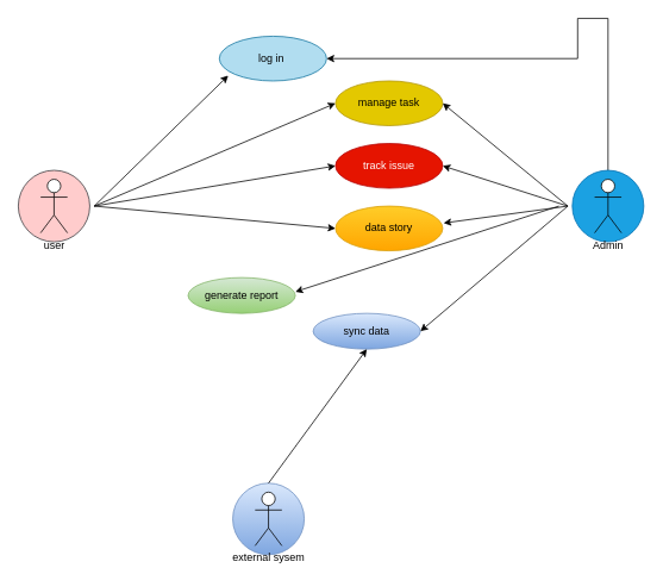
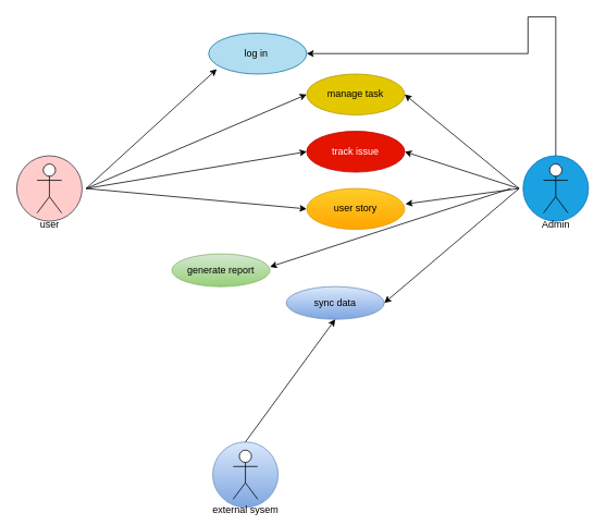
  <mxCell id="0" />
  <mxCell id="1" parent="0" />
  <mxCell id="2" value="" style="ellipse;whiteSpace=wrap;html=1;aspect=fixed;fillColor=#dae8fc;strokeColor=#6c8ebf;gradientColor=#7ea6e0;" vertex="1" parent="1"><mxGeometry x="260" y="540" width="80" height="80" as="geometry" /></mxCell>
  <mxCell id="3" style="edgeStyle=orthogonalEdgeStyle;rounded=0;orthogonalLoop=1;jettySize=auto;html=1;" edge="1" parent="1" source="4" target="7"><mxGeometry relative="1" as="geometry"><mxPoint x="645" y="-30" as="targetPoint" /><Array as="points"><mxPoint x="680" y="20" /><mxPoint x="646" y="20" /><mxPoint x="646" y="65" /></Array></mxGeometry></mxCell>
  <mxCell id="4" value="" style="ellipse;whiteSpace=wrap;html=1;aspect=fixed;fillColor=#1ba1e2;fontColor=#ffffff;strokeColor=#006EAF;" vertex="1" parent="1"><mxGeometry x="640" y="190" width="80" height="80" as="geometry" /></mxCell>
  <mxCell id="5" value="" style="ellipse;whiteSpace=wrap;html=1;aspect=fixed;fillColor=#ffcccc;strokeColor=#36393d;" vertex="1" parent="1"><mxGeometry x="20" y="190" width="80" height="80" as="geometry" /></mxCell>
  <mxCell id="6" value="user&lt;div&gt;&lt;br&gt;&lt;/div&gt;" style="shape=umlActor;verticalLabelPosition=bottom;verticalAlign=top;html=1;outlineConnect=0;" vertex="1" parent="1"><mxGeometry x="45" y="200" width="30" height="60" as="geometry" /></mxCell>
- <mxCell id="7" value="log in&amp;nbsp;" style="ellipse;whiteSpace=wrap;html=1;fillColor=#b1ddf0;strokeColor=#10739e;" vertex="1" parent="1"><mxGeometry x="245" y="40" width="120" height="50" as="geometry" /></mxCell>
+ <mxCell id="7" value="log in&amp;nbsp;" style="ellipse;whiteSpace=wrap;html=1;fillColor=#b1ddf0;strokeColor=#10739e;" vertex="1" parent="1"><mxGeometry x="255" y="40" width="120" height="50" as="geometry" /></mxCell>
  <mxCell id="8" value="Admin" style="shape=umlActor;verticalLabelPosition=bottom;verticalAlign=top;html=1;outlineConnect=0;" vertex="1" parent="1"><mxGeometry x="665" y="200" width="30" height="60" as="geometry" /></mxCell>
  <mxCell id="9" value="external sysem" style="shape=umlActor;verticalLabelPosition=bottom;verticalAlign=top;html=1;outlineConnect=0;" vertex="1" parent="1"><mxGeometry x="285" y="550" width="30" height="60" as="geometry" /></mxCell>
  <mxCell id="10" value="manage task" style="ellipse;whiteSpace=wrap;html=1;fillColor=#e3c800;strokeColor=#B09500;fontColor=#000000;" vertex="1" parent="1"><mxGeometry x="375" y="90" width="120" height="50" as="geometry" /></mxCell>
  <mxCell id="11" value="track issue" style="ellipse;whiteSpace=wrap;html=1;fillColor=#e51400;fontColor=#ffffff;strokeColor=#B20000;" vertex="1" parent="1"><mxGeometry x="375" y="160" width="120" height="50" as="geometry" /></mxCell>
  <mxCell id="12" style="edgeStyle=orthogonalEdgeStyle;rounded=0;orthogonalLoop=1;jettySize=auto;html=1;exitX=0.5;exitY=1;exitDx=0;exitDy=0;" edge="1" parent="1" source="10" target="10"><mxGeometry relative="1" as="geometry" /></mxCell>
- <mxCell id="13" value="data story" style="ellipse;whiteSpace=wrap;html=1;fillColor=#ffcd28;gradientColor=#ffa500;strokeColor=#d79b00;" vertex="1" parent="1"><mxGeometry x="375" y="230" width="120" height="50" as="geometry" /></mxCell>
+ <mxCell id="13" value="user story" style="ellipse;whiteSpace=wrap;html=1;fillColor=#ffcd28;gradientColor=#ffa500;strokeColor=#d79b00;" vertex="1" parent="1"><mxGeometry x="375" y="230" width="120" height="50" as="geometry" /></mxCell>
  <mxCell id="14" value="sync data" style="ellipse;whiteSpace=wrap;html=1;fillColor=#dae8fc;gradientColor=#7ea6e0;strokeColor=#6c8ebf;" vertex="1" parent="1"><mxGeometry x="350" y="350" width="120" height="40" as="geometry" /></mxCell>
  <mxCell id="15" value="generate report" style="ellipse;whiteSpace=wrap;html=1;fillColor=#d5e8d4;gradientColor=#97d077;strokeColor=#82b366;" vertex="1" parent="1"><mxGeometry x="210" y="310" width="120" height="40" as="geometry" /></mxCell>
  <mxCell id="16" value="" style="endArrow=classic;html=1;rounded=0;entryX=0.5;entryY=1;entryDx=0;entryDy=0;" edge="1" parent="1" target="14"><mxGeometry width="50" height="50" relative="1" as="geometry"><mxPoint x="300" y="540" as="sourcePoint" /><mxPoint x="425" y="390" as="targetPoint" /></mxGeometry></mxCell>
  <mxCell id="17" value="" style="endArrow=classic;html=1;rounded=0;entryX=0;entryY=0.5;entryDx=0;entryDy=0;" edge="1" parent="1" target="10"><mxGeometry width="50" height="50" relative="1" as="geometry"><mxPoint x="105" y="230" as="sourcePoint" /><mxPoint x="245" y="90" as="targetPoint" /></mxGeometry></mxCell>
  <mxCell id="18" value="" style="endArrow=classic;html=1;rounded=0;entryX=0.083;entryY=0.88;entryDx=0;entryDy=0;entryPerimeter=0;" edge="1" parent="1" target="7"><mxGeometry width="50" height="50" relative="1" as="geometry"><mxPoint x="105" y="230" as="sourcePoint" /><mxPoint x="155" y="180" as="targetPoint" /></mxGeometry></mxCell>
  <mxCell id="19" value="" style="endArrow=classic;html=1;rounded=0;entryX=0;entryY=0.5;entryDx=0;entryDy=0;" edge="1" parent="1" target="11"><mxGeometry width="50" height="50" relative="1" as="geometry"><mxPoint x="105" y="230" as="sourcePoint" /><mxPoint x="215" y="205" as="targetPoint" /></mxGeometry></mxCell>
  <mxCell id="20" value="" style="endArrow=classic;html=1;rounded=0;entryX=0;entryY=0.5;entryDx=0;entryDy=0;" edge="1" parent="1" target="13"><mxGeometry width="50" height="50" relative="1" as="geometry"><mxPoint x="105" y="230" as="sourcePoint" /><mxPoint x="365" y="230" as="targetPoint" /></mxGeometry></mxCell>
  <mxCell id="21" value="" style="endArrow=classic;html=1;rounded=0;entryX=1;entryY=0.5;entryDx=0;entryDy=0;" edge="1" parent="1" target="10"><mxGeometry width="50" height="50" relative="1" as="geometry"><mxPoint x="635" y="230" as="sourcePoint" /><mxPoint x="635" y="100" as="targetPoint" /></mxGeometry></mxCell>
  <mxCell id="22" value="" style="endArrow=classic;html=1;rounded=0;entryX=1;entryY=0.5;entryDx=0;entryDy=0;" edge="1" parent="1" target="11"><mxGeometry width="50" height="50" relative="1" as="geometry"><mxPoint x="635" y="230" as="sourcePoint" /><mxPoint x="595" y="220" as="targetPoint" /></mxGeometry></mxCell>
  <mxCell id="23" value="" style="endArrow=classic;html=1;rounded=0;entryX=1.008;entryY=0.38;entryDx=0;entryDy=0;entryPerimeter=0;" edge="1" parent="1" target="13"><mxGeometry width="50" height="50" relative="1" as="geometry"><mxPoint x="635" y="230" as="sourcePoint" /><mxPoint x="365" y="230" as="targetPoint" /></mxGeometry></mxCell>
  <mxCell id="24" value="" style="endArrow=classic;html=1;rounded=0;entryX=1;entryY=0.5;entryDx=0;entryDy=0;" edge="1" parent="1" target="14"><mxGeometry width="50" height="50" relative="1" as="geometry"><mxPoint x="635" y="230" as="sourcePoint" /><mxPoint x="605" y="280" as="targetPoint" /></mxGeometry></mxCell>
  <mxCell id="25" value="" style="endArrow=classic;html=1;rounded=0;entryX=1;entryY=0;entryDx=0;entryDy=0;" edge="1" parent="1"><mxGeometry width="50" height="50" relative="1" as="geometry"><mxPoint x="625" y="230" as="sourcePoint" /><mxPoint x="329.996" y="325.858" as="targetPoint" /></mxGeometry></mxCell>
